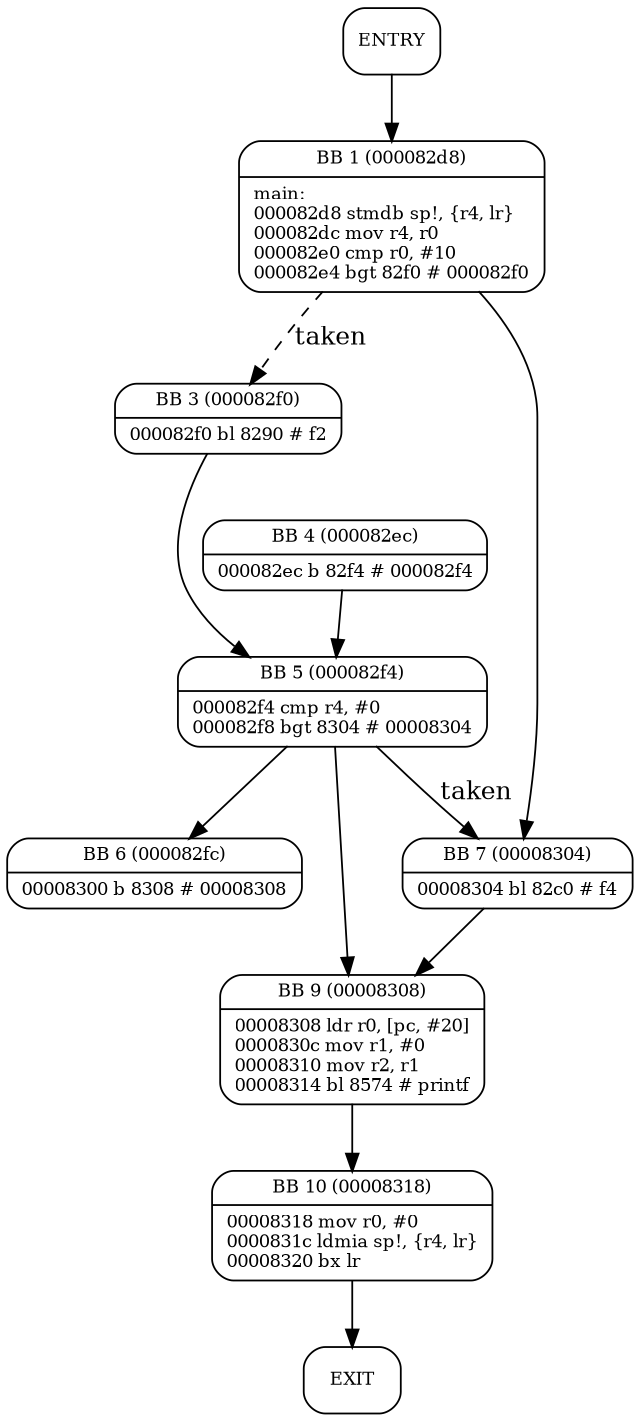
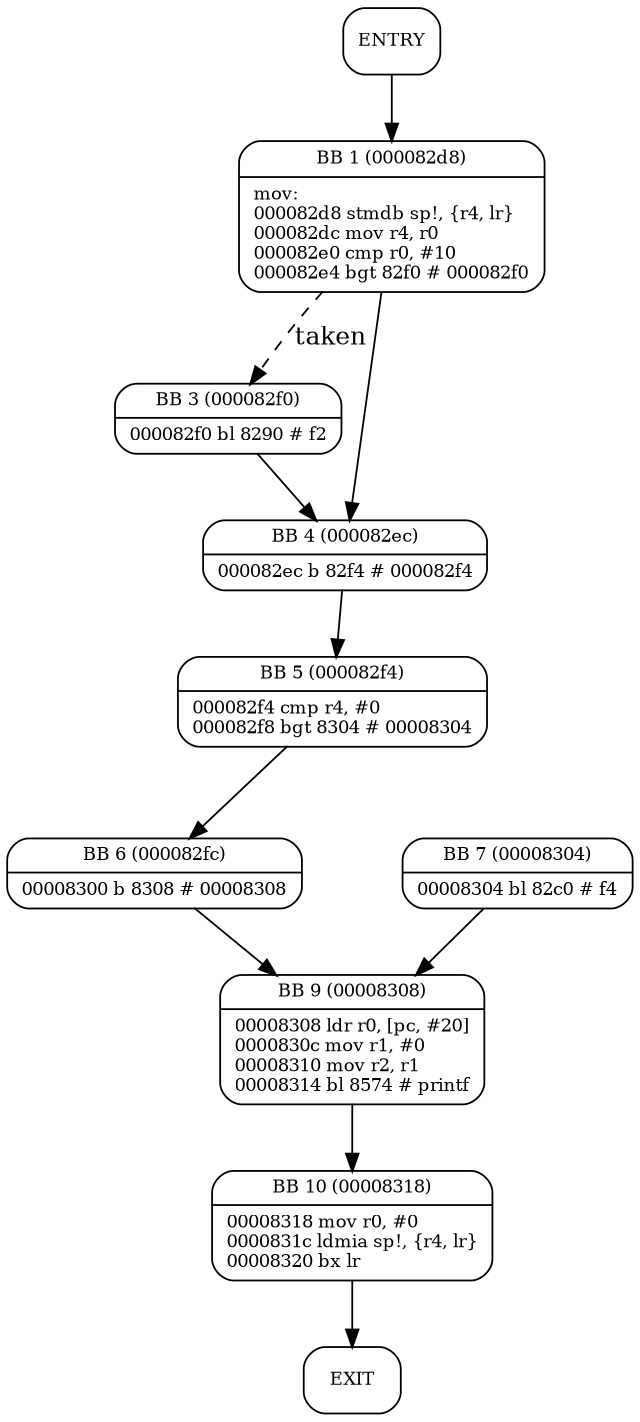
  digraph {
    node [fontsize=10 labeljust=l shape=Mrecord]
    edge [weight=4]
    n1 [label=ENTRY]
-   n2 [label="{BB 1 (000082d8) | main:\l000082d8    stmdb sp!, \{r4, lr\}\l000082dc    mov r4, r0\l000082e0    cmp r0, #10\l000082e4    bgt 82f0    # 000082f0\l }"]
+   n2 [label="{BB 1 (000082d8) | mov:\l000082d8    stmdb sp!, \{r4, lr\}\l000082dc    mov r4, r0\l000082e0    cmp r0, #10\l000082e4    bgt 82f0    # 000082f0\l }"]
    n3 [label="{BB 3 (000082f0) | 000082f0    bl 8290    # f2\l }"]
    n4 [label="{BB 4 (000082ec) | 000082ec    b 82f4    # 000082f4\l }"]
    n5 [label="{BB 5 (000082f4) | 000082f4    cmp r4, #0\l000082f8    bgt 8304    # 00008304\l }"]
    n6 [label="{BB 7 (00008304) | 00008304    bl 82c0    # f4\l }"]
    n7 [label="{BB 6 (000082fc) | 00008300    b 8308    # 00008308\l }"]
    n8 [label="{BB 9 (00008308) | 00008308    ldr r0, [pc, #20]\l0000830c    mov r1, #0\l00008310    mov r2, r1\l00008314    bl 8574    # printf\l }"]
    n9 [label="{BB 10 (00008318) | 00008318    mov r0, #0\l0000831c    ldmia sp!, \{r4, lr\}\l00008320    bx lr\l }"]
    n10 [label=EXIT]
    n1 -> n2 [style=solid]
    n2 -> n3 [label=taken style=dashed]
-   n2 -> n6
-   n3 -> n5
+   n2 -> n4
+   n3 -> n4
    n4 -> n5
-   n5 -> n6 [label=taken]
    n5 -> n7
    n6 -> n8
-   n5 -> n8
+   n7 -> n8
    n8 -> n9
    n9 -> n10 [style=solid]
  }
